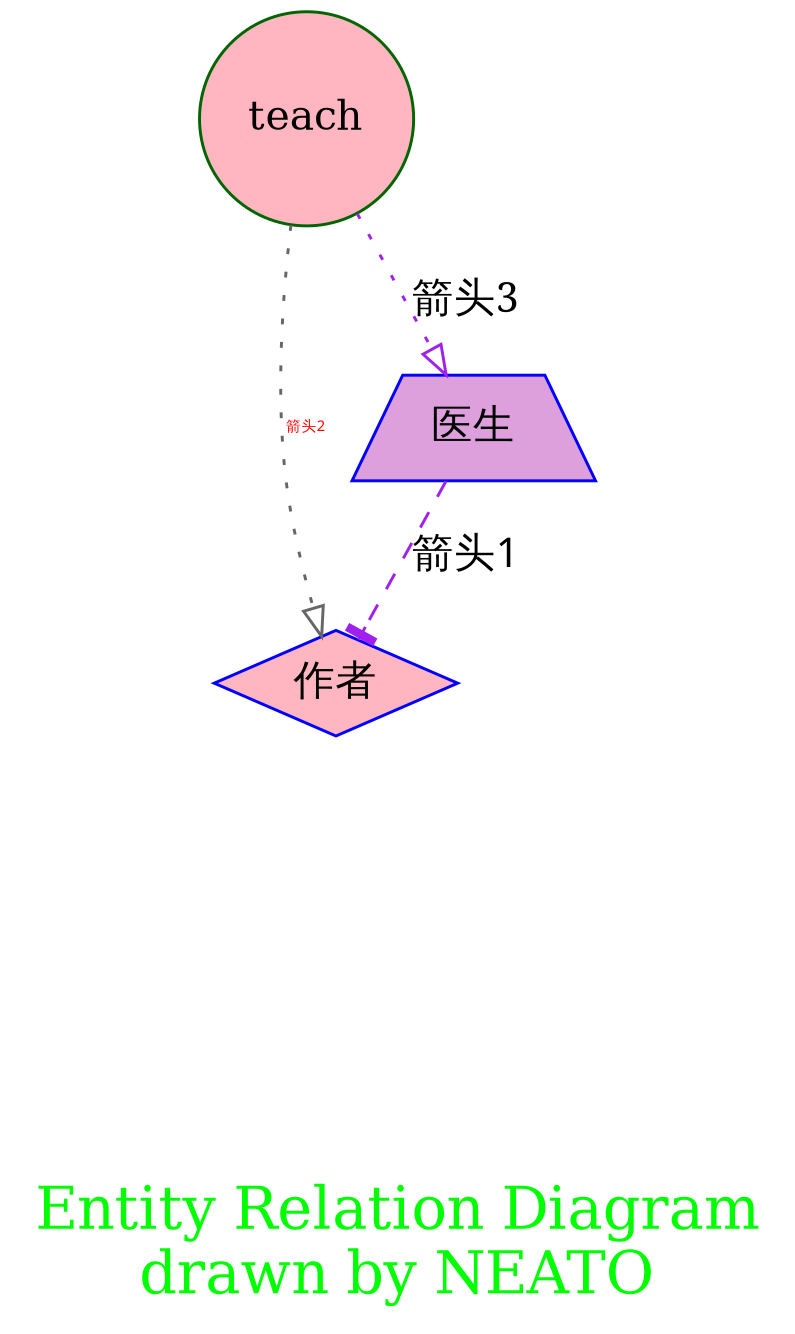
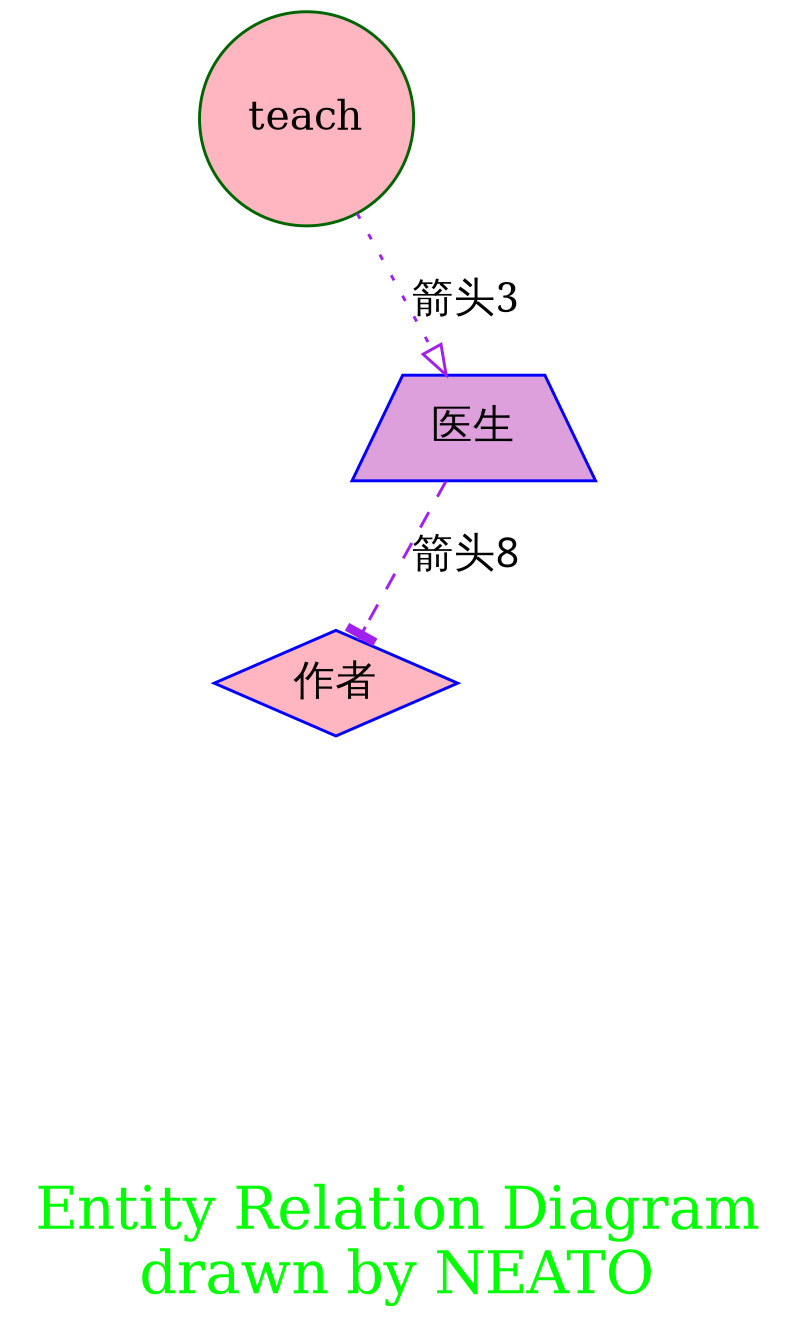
  digraph {
    fontcolor=green
    fontsize=20
    label="\n\nEntity Relation Diagram\ndrawn by NEATO"
    node [color=blue fillcolor=lightpink style=filled]
    edge [arrowhead=onormal color=purple fontname=SimHei style=dotted]
    n1 [fontname=KaiTi label="作者" shape=diamond]
    n2 [fillcolor=plum fontname="Microsoft YaHei" label="医生" shape=trapezium]
    n3 [color=darkgreen label=teach shape=circle]
-   n2 -> n1 [arrowhead=tee label="箭头1" style=dashed]
-   n3 -> n1 [color=gray40 fontcolor=red fontsize=5 label="箭头2"]
+   n2 -> n1 [arrowhead=tee label="箭头8" style=dashed]
    n3 -> n2 [fontname=SimSun label="箭头3"]
  }
